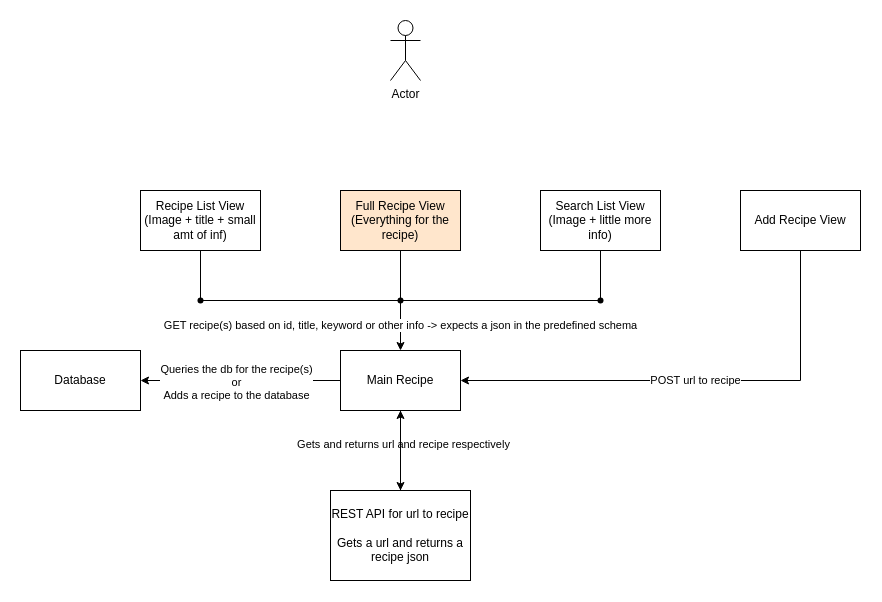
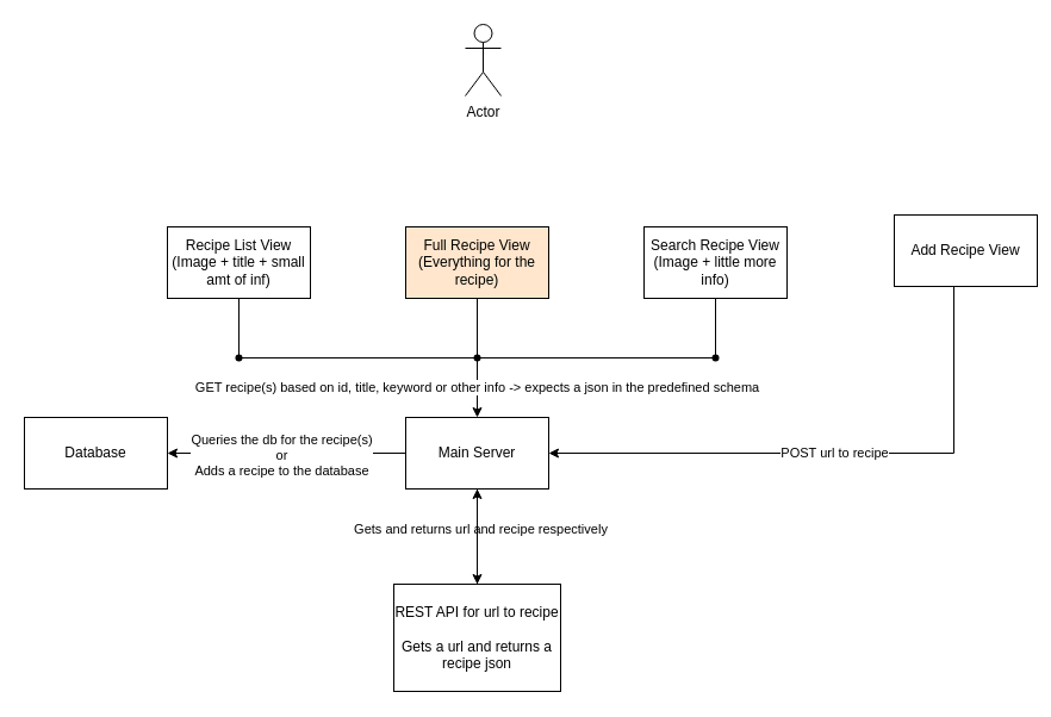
  <mxCell id="0" />
  <mxCell id="1" parent="0" />
  <mxCell id="2" value="" style="edgeStyle=orthogonalEdgeStyle;rounded=0;orthogonalLoop=1;jettySize=auto;html=1;" edge="1" parent="1" source="6" target="22"><mxGeometry relative="1" as="geometry" /></mxCell>
  <mxCell id="3" value="Queries the db for the recipe(s)&lt;br&gt;or&lt;br&gt;Adds a recipe to the database" style="edgeLabel;html=1;align=center;verticalAlign=middle;resizable=0;points=[];" vertex="1" connectable="0" parent="2"><mxGeometry x="0.046" y="1" relative="1" as="geometry"><mxPoint as="offset" /></mxGeometry></mxCell>
  <mxCell id="4" value="" style="edgeStyle=orthogonalEdgeStyle;rounded=0;orthogonalLoop=1;jettySize=auto;html=1;" edge="1" parent="1" source="6" target="24"><mxGeometry relative="1" as="geometry" /></mxCell>
  <mxCell id="5" value="Gets and returns url and recipe respectively" style="edgeLabel;html=1;align=center;verticalAlign=middle;resizable=0;points=[];" vertex="1" connectable="0" parent="4"><mxGeometry x="-0.165" y="2" relative="1" as="geometry"><mxPoint as="offset" /></mxGeometry></mxCell>
- <mxCell id="6" value="Main Recipe" style="rounded=0;whiteSpace=wrap;html=1;" vertex="1" parent="1"><mxGeometry x="340" y="350" width="120" height="60" as="geometry" /></mxCell>
+ <mxCell id="6" value="Main Server" style="rounded=0;whiteSpace=wrap;html=1;" vertex="1" parent="1"><mxGeometry x="340" y="350" width="120" height="60" as="geometry" /></mxCell>
  <mxCell id="7" value="GET recipe(s) based on id, title, keyword or other info -&amp;gt; expects a json in the predefined schema" style="edgeStyle=orthogonalEdgeStyle;rounded=0;orthogonalLoop=1;jettySize=auto;html=1;exitX=0.528;exitY=0.731;exitDx=0;exitDy=0;exitPerimeter=0;" edge="1" parent="1" source="15" target="6"><mxGeometry relative="1" as="geometry"><mxPoint x="460" y="320" as="sourcePoint" /></mxGeometry></mxCell>
  <mxCell id="8" style="edgeStyle=orthogonalEdgeStyle;rounded=0;orthogonalLoop=1;jettySize=auto;html=1;endArrow=none;endFill=0;" edge="1" parent="1" source="9" target="15"><mxGeometry relative="1" as="geometry" /></mxCell>
  <mxCell id="9" value="Full Recipe View (Everything for the recipe)" style="rounded=0;whiteSpace=wrap;html=1;fillColor=#ffe6cc;" vertex="1" parent="1"><mxGeometry x="340" y="190" width="120" height="60" as="geometry" /></mxCell>
  <mxCell id="10" value="Actor" style="shape=umlActor;verticalLabelPosition=bottom;verticalAlign=top;html=1;outlineConnect=0;" vertex="1" parent="1"><mxGeometry x="390" y="20" width="30" height="60" as="geometry" /></mxCell>
  <mxCell id="11" style="edgeStyle=orthogonalEdgeStyle;rounded=0;orthogonalLoop=1;jettySize=auto;html=1;entryX=0.5;entryY=1;entryDx=0;entryDy=0;entryPerimeter=0;endArrow=none;endFill=0;" edge="1" parent="1" source="12" target="14"><mxGeometry relative="1" as="geometry" /></mxCell>
- <mxCell id="12" value="Search List View (Image + little more info)" style="rounded=0;whiteSpace=wrap;html=1;" vertex="1" parent="1"><mxGeometry x="540" y="190" width="120" height="60" as="geometry" /></mxCell>
+ <mxCell id="12" value="Search Recipe View (Image + little more info)" style="rounded=0;whiteSpace=wrap;html=1;" vertex="1" parent="1"><mxGeometry x="540" y="190" width="120" height="60" as="geometry" /></mxCell>
  <mxCell id="13" style="edgeStyle=orthogonalEdgeStyle;rounded=0;orthogonalLoop=1;jettySize=auto;html=1;endArrow=none;endFill=0;" edge="1" parent="1" source="14" target="15"><mxGeometry relative="1" as="geometry" /></mxCell>
  <mxCell id="14" value="" style="shape=waypoint;sketch=0;fillStyle=solid;size=6;pointerEvents=1;points=[];fillColor=none;resizable=0;rotatable=0;perimeter=centerPerimeter;snapToPoint=1;" vertex="1" parent="1"><mxGeometry x="590" y="290" width="20" height="20" as="geometry" /></mxCell>
  <mxCell id="15" value="" style="shape=waypoint;sketch=0;fillStyle=solid;size=6;pointerEvents=1;points=[];fillColor=none;resizable=0;rotatable=0;perimeter=centerPerimeter;snapToPoint=1;" vertex="1" parent="1"><mxGeometry x="390" y="290" width="20" height="20" as="geometry" /></mxCell>
  <mxCell id="16" style="edgeStyle=orthogonalEdgeStyle;rounded=0;orthogonalLoop=1;jettySize=auto;html=1;entryX=0.389;entryY=0.314;entryDx=0;entryDy=0;entryPerimeter=0;endArrow=none;endFill=0;" edge="1" parent="1" source="17" target="19"><mxGeometry relative="1" as="geometry" /></mxCell>
  <mxCell id="17" value="Recipe List View (Image + title + small amt of inf)" style="rounded=0;whiteSpace=wrap;html=1;" vertex="1" parent="1"><mxGeometry x="140" y="190" width="120" height="60" as="geometry" /></mxCell>
  <mxCell id="18" style="edgeStyle=orthogonalEdgeStyle;rounded=0;orthogonalLoop=1;jettySize=auto;html=1;endArrow=none;endFill=0;" edge="1" parent="1" source="19" target="15"><mxGeometry relative="1" as="geometry" /></mxCell>
  <mxCell id="19" value="" style="shape=waypoint;sketch=0;fillStyle=solid;size=6;pointerEvents=1;points=[];fillColor=none;resizable=0;rotatable=0;perimeter=centerPerimeter;snapToPoint=1;" vertex="1" parent="1"><mxGeometry x="190" y="290" width="20" height="20" as="geometry" /></mxCell>
  <mxCell id="20" value="POST url to recipe" style="edgeStyle=orthogonalEdgeStyle;rounded=0;orthogonalLoop=1;jettySize=auto;html=1;" edge="1" parent="1" source="21" target="6"><mxGeometry relative="1" as="geometry"><Array as="points"><mxPoint x="800" y="380" /></Array></mxGeometry></mxCell>
- <mxCell id="21" value="Add Recipe View" style="rounded=0;whiteSpace=wrap;html=1;" vertex="1" parent="1"><mxGeometry x="740" y="190" width="120" height="60" as="geometry" /></mxCell>
+ <mxCell id="21" value="Add Recipe View" style="rounded=0;whiteSpace=wrap;html=1;" vertex="1" parent="1"><mxGeometry x="750" y="180" width="120" height="60" as="geometry" /></mxCell>
  <mxCell id="22" value="Database" style="rounded=0;whiteSpace=wrap;html=1;" vertex="1" parent="1"><mxGeometry x="20" y="350" width="120" height="60" as="geometry" /></mxCell>
  <mxCell id="23" style="edgeStyle=orthogonalEdgeStyle;rounded=0;orthogonalLoop=1;jettySize=auto;html=1;" edge="1" parent="1" source="24" target="6"><mxGeometry relative="1" as="geometry" /></mxCell>
  <mxCell id="24" value="REST API for url to recipe&lt;br&gt;&lt;br&gt;Gets a url and returns a recipe json" style="rounded=0;whiteSpace=wrap;html=1;" vertex="1" parent="1"><mxGeometry x="330" y="490" width="140" height="90" as="geometry" /></mxCell>
